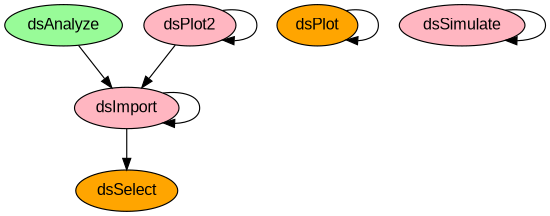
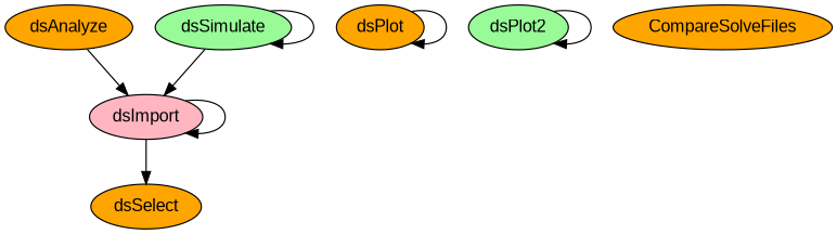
  digraph {
    fontname="Liberation Sans"
    node [fillcolor=orange fontname="Liberation Sans" style=filled]
    edge [fontname="Liberation Sans"]
-   dsAnalyze [fillcolor=palegreen]
+   dsAnalyze
    dsImport [fillcolor=lightpink]
    dsSelect
    dsPlot
-   dsPlot2 [fillcolor=lightpink]
-   dsSimulate [fillcolor=lightpink]
+   dsPlot2 [fillcolor=palegreen]
+   dsSimulate [fillcolor=palegreen]
+   CompareSolveFiles
    dsAnalyze -> dsImport
    dsImport -> dsImport
    dsImport -> dsSelect
    dsPlot -> dsPlot
    dsPlot2 -> dsPlot2
-   dsPlot2 -> dsImport
+   dsSimulate -> dsImport
    dsSimulate -> dsSimulate
  }
